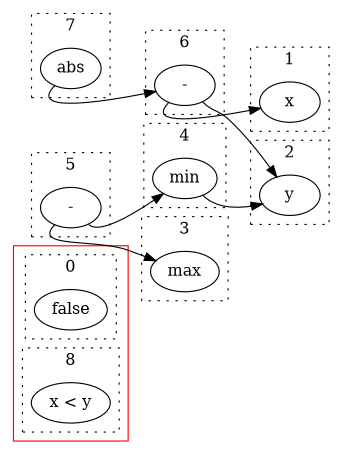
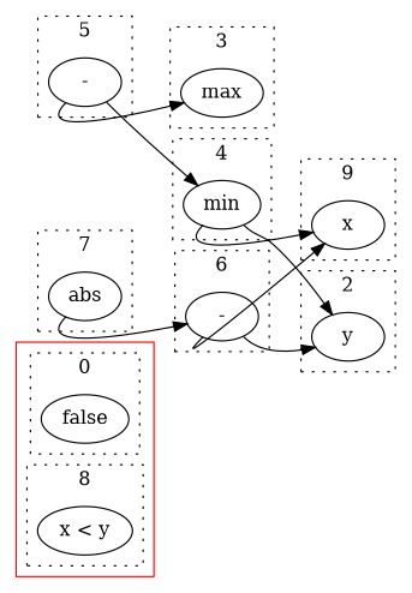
  digraph {
    clusterrank=local
    compound=true
    rankdir=LR
    edge [tailport=sw]
    n1 [label=false]
    n2 [label="x < y"]
    n3 [label=min]
    n4 [label=x]
    n5 [label=y]
    n6 [label=max]
    n7 [label="-"]
    n8 [label="-"]
    n9 [label=abs]
    subgraph cluster_1 {
      color=red
      subgraph cluster_2 {
        color=black
        label=0
        style=dotted
        n1
      }
      subgraph cluster_3 {
        color=black
        label=8
        style=dotted
        n2
      }
    }
    subgraph cluster_4 {
      color=black
      label=4
      style=dotted
      n3
    }
    subgraph cluster_5 {
      color=black
-     label=1
+     label=9
      style=dotted
      n4
    }
    subgraph cluster_6 {
      color=black
      label=2
      style=dotted
      n5
    }
    subgraph cluster_7 {
      color=black
      label=3
      style=dotted
      n6
    }
    subgraph cluster_8 {
      color=black
      label=5
      style=dotted
      n7
    }
    subgraph cluster_9 {
      color=black
      label=6
      style=dotted
      n8
    }
    subgraph cluster_10 {
      color=black
      label=7
      style=dotted
      n9
    }
+   n3 -> n4
    n3 -> n5 [tailport=se]
    n7 -> n3 [tailport=se]
    n7 -> n6
    n8 -> n4
    n8 -> n5 [tailport=se]
    n9 -> n8
  }
